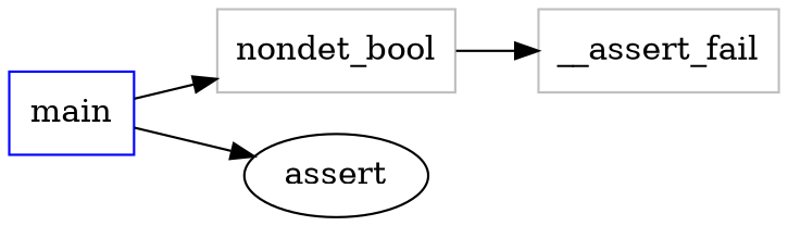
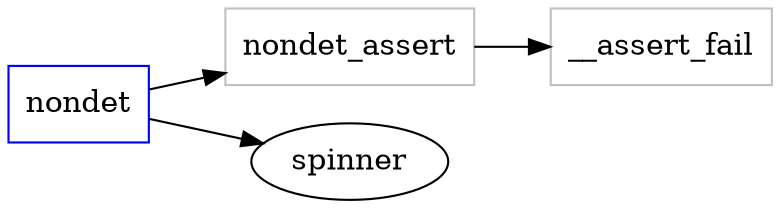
  digraph {
    rankdir=LR
    node [color=grey shape=box]
-   main [color=blue]
-   nondet_bool
-   spinner [label=assert color="" shape=""]
+   main [color=blue label=nondet]
+   nondet_bool [label=nondet_assert]
+   spinner [color="" shape=""]
    __assert_fail
    main -> nondet_bool
    main -> spinner
    nondet_bool -> __assert_fail
  }
